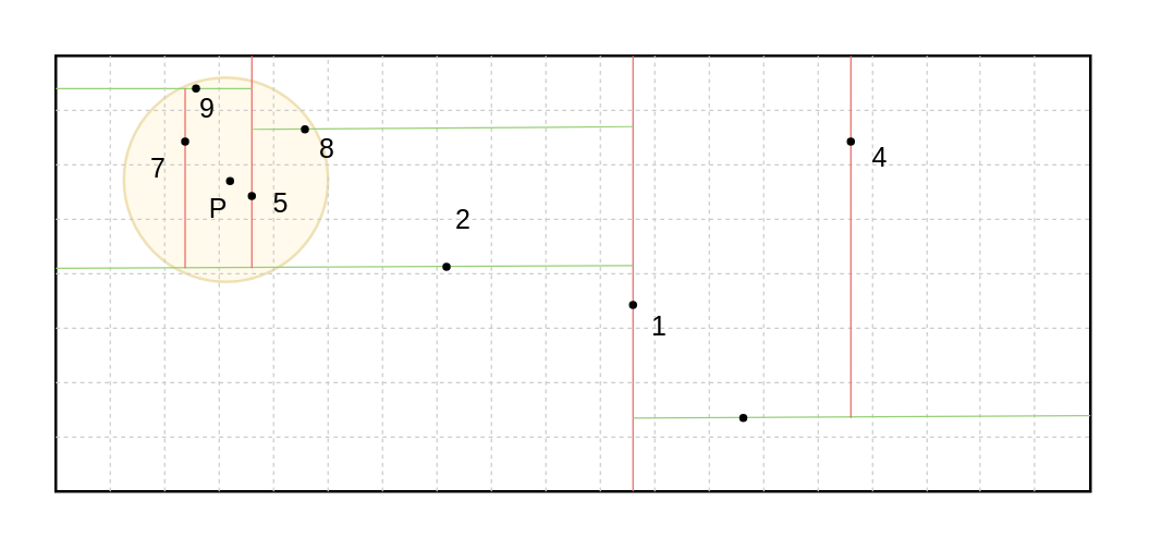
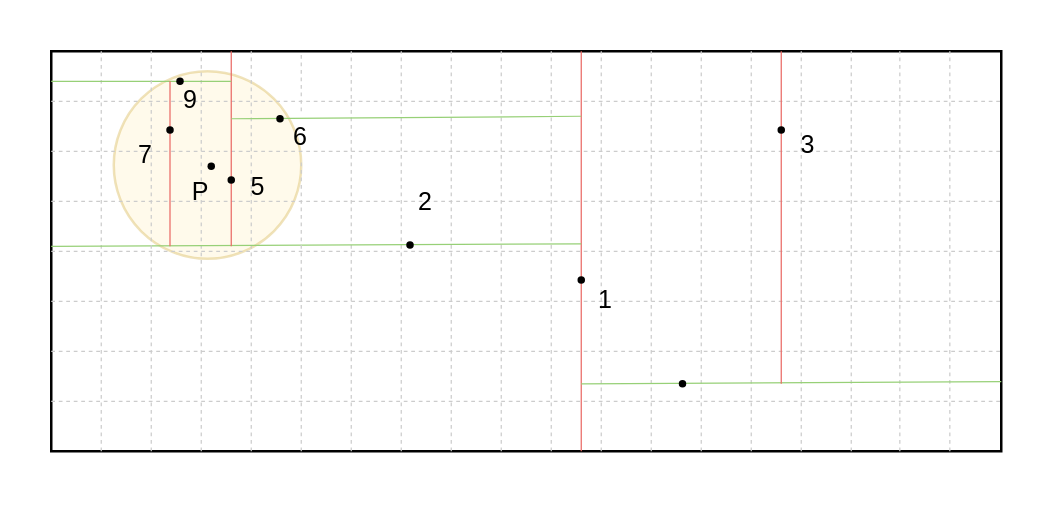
  <mxCell id="0" />
  <mxCell id="1" parent="0" />
  <mxCell id="2" value="" style="ellipse;whiteSpace=wrap;html=1;aspect=fixed;fillColor=#fff2cc;strokeColor=#d6b656;opacity=40;" vertex="1" parent="1"><mxGeometry x="45" y="28" width="75" height="75" as="geometry" /></mxCell>
  <mxCell id="3" value="" style="rounded=0;whiteSpace=wrap;html=1;fillColor=none;movable=0;resizable=1;rotatable=1;deletable=1;editable=1;locked=0;connectable=1;" vertex="1" parent="1"><mxGeometry x="20" y="20" width="380" height="160" as="geometry" /></mxCell>
  <mxCell id="4" value="" style="endArrow=none;dashed=1;html=1;rounded=0;strokeWidth=0.5;strokeColor=#CCCCCC;" edge="1" parent="1" target="3"><mxGeometry width="50" height="50" relative="1" as="geometry"><mxPoint x="40" y="180" as="sourcePoint" /><mxPoint x="90" y="130" as="targetPoint" /><Array as="points"><mxPoint x="40" y="20" /></Array></mxGeometry></mxCell>
  <mxCell id="5" value="" style="endArrow=none;dashed=1;html=1;rounded=0;strokeWidth=0.5;strokeColor=#CCCCCC;" edge="1" parent="1"><mxGeometry width="50" height="50" relative="1" as="geometry"><mxPoint x="80" y="180" as="sourcePoint" /><mxPoint x="80" y="20" as="targetPoint" /><Array as="points"><mxPoint x="80" y="20" /></Array></mxGeometry></mxCell>
  <mxCell id="6" value="" style="endArrow=none;dashed=1;html=1;rounded=0;strokeWidth=0.5;strokeColor=#CCCCCC;" edge="1" parent="1"><mxGeometry width="50" height="50" relative="1" as="geometry"><mxPoint x="100" y="180" as="sourcePoint" /><mxPoint x="100" y="20" as="targetPoint" /><Array as="points"><mxPoint x="100" y="20" /></Array></mxGeometry></mxCell>
  <mxCell id="7" value="" style="endArrow=none;dashed=1;html=1;rounded=0;strokeWidth=0.5;strokeColor=#CCCCCC;" edge="1" parent="1" source="52"><mxGeometry width="50" height="50" relative="1" as="geometry"><mxPoint x="120" y="180" as="sourcePoint" /><mxPoint x="120" y="20" as="targetPoint" /><Array as="points"><mxPoint x="120" y="20" /></Array></mxGeometry></mxCell>
  <mxCell id="8" value="" style="endArrow=none;dashed=1;html=1;rounded=0;strokeWidth=0.5;strokeColor=#CCCCCC;" edge="1" parent="1"><mxGeometry width="50" height="50" relative="1" as="geometry"><mxPoint x="140" y="180" as="sourcePoint" /><mxPoint x="140" y="20" as="targetPoint" /><Array as="points"><mxPoint x="140" y="20" /></Array></mxGeometry></mxCell>
  <mxCell id="9" value="" style="endArrow=none;dashed=1;html=1;rounded=0;strokeWidth=0.5;strokeColor=#CCCCCC;" edge="1" parent="1"><mxGeometry width="50" height="50" relative="1" as="geometry"><mxPoint x="160" y="180" as="sourcePoint" /><mxPoint x="160" y="20" as="targetPoint" /><Array as="points"><mxPoint x="160" y="20" /></Array></mxGeometry></mxCell>
  <mxCell id="10" value="" style="endArrow=none;dashed=1;html=1;rounded=0;strokeWidth=0.5;strokeColor=#CCCCCC;" edge="1" parent="1"><mxGeometry width="50" height="50" relative="1" as="geometry"><mxPoint x="180" y="180" as="sourcePoint" /><mxPoint x="180" y="20" as="targetPoint" /><Array as="points"><mxPoint x="180" y="20" /></Array></mxGeometry></mxCell>
  <mxCell id="11" value="" style="endArrow=none;dashed=1;html=1;rounded=0;strokeWidth=0.5;strokeColor=#CCCCCC;" edge="1" parent="1"><mxGeometry width="50" height="50" relative="1" as="geometry"><mxPoint x="200" y="180" as="sourcePoint" /><mxPoint x="200" y="20" as="targetPoint" /><Array as="points"><mxPoint x="200" y="20" /></Array></mxGeometry></mxCell>
  <mxCell id="12" value="" style="endArrow=none;dashed=1;html=1;rounded=0;strokeWidth=0.5;strokeColor=#CCCCCC;" edge="1" parent="1"><mxGeometry width="50" height="50" relative="1" as="geometry"><mxPoint x="220" y="180" as="sourcePoint" /><mxPoint x="220" y="20" as="targetPoint" /><Array as="points"><mxPoint x="220" y="20" /></Array></mxGeometry></mxCell>
  <mxCell id="13" value="" style="endArrow=none;dashed=1;html=1;rounded=0;strokeWidth=0.5;strokeColor=#CCCCCC;" edge="1" parent="1"><mxGeometry width="50" height="50" relative="1" as="geometry"><mxPoint x="240" y="180" as="sourcePoint" /><mxPoint x="240" y="20" as="targetPoint" /><Array as="points"><mxPoint x="240" y="20" /></Array></mxGeometry></mxCell>
  <mxCell id="14" value="" style="endArrow=none;dashed=1;html=1;rounded=0;strokeWidth=0.5;strokeColor=#CCCCCC;" edge="1" parent="1"><mxGeometry width="50" height="50" relative="1" as="geometry"><mxPoint x="260" y="180" as="sourcePoint" /><mxPoint x="260" y="20" as="targetPoint" /><Array as="points"><mxPoint x="260" y="20" /></Array></mxGeometry></mxCell>
  <mxCell id="15" value="" style="endArrow=none;dashed=1;html=1;rounded=0;strokeWidth=0.5;strokeColor=#CCCCCC;" edge="1" parent="1"><mxGeometry width="50" height="50" relative="1" as="geometry"><mxPoint x="280" y="180" as="sourcePoint" /><mxPoint x="280" y="20" as="targetPoint" /><Array as="points"><mxPoint x="280" y="20" /></Array></mxGeometry></mxCell>
  <mxCell id="16" value="" style="endArrow=none;dashed=1;html=1;rounded=0;strokeWidth=0.5;strokeColor=#CCCCCC;" edge="1" parent="1"><mxGeometry width="50" height="50" relative="1" as="geometry"><mxPoint x="300" y="180" as="sourcePoint" /><mxPoint x="300" y="20" as="targetPoint" /><Array as="points"><mxPoint x="300" y="20" /></Array></mxGeometry></mxCell>
  <mxCell id="17" value="" style="endArrow=none;dashed=1;html=1;rounded=0;strokeWidth=0.5;strokeColor=#CCCCCC;" edge="1" parent="1"><mxGeometry width="50" height="50" relative="1" as="geometry"><mxPoint x="320" y="180" as="sourcePoint" /><mxPoint x="320" y="20" as="targetPoint" /><Array as="points"><mxPoint x="320" y="20" /></Array></mxGeometry></mxCell>
  <mxCell id="18" value="" style="endArrow=none;dashed=1;html=1;rounded=0;strokeWidth=0.5;strokeColor=#CCCCCC;" edge="1" parent="1"><mxGeometry width="50" height="50" relative="1" as="geometry"><mxPoint x="340" y="180" as="sourcePoint" /><mxPoint x="340" y="20" as="targetPoint" /><Array as="points"><mxPoint x="340" y="20" /></Array></mxGeometry></mxCell>
  <mxCell id="19" value="" style="endArrow=none;dashed=1;html=1;rounded=0;strokeWidth=0.5;strokeColor=#CCCCCC;" edge="1" parent="1"><mxGeometry width="50" height="50" relative="1" as="geometry"><mxPoint x="359.43" y="180" as="sourcePoint" /><mxPoint x="359.43" y="20" as="targetPoint" /><Array as="points"><mxPoint x="359.43" y="20" /></Array></mxGeometry></mxCell>
  <mxCell id="20" value="" style="endArrow=none;dashed=1;html=1;rounded=0;strokeWidth=0.5;strokeColor=#CCCCCC;" edge="1" parent="1"><mxGeometry width="50" height="50" relative="1" as="geometry"><mxPoint x="379.43" y="180" as="sourcePoint" /><mxPoint x="379.43" y="20" as="targetPoint" /><Array as="points"><mxPoint x="379.43" y="20" /></Array></mxGeometry></mxCell>
  <mxCell id="21" value="" style="endArrow=none;dashed=1;html=1;rounded=0;strokeWidth=0.5;strokeColor=#CCCCCC;" edge="1" parent="1"><mxGeometry width="50" height="50" relative="1" as="geometry"><mxPoint x="20" y="40" as="sourcePoint" /><mxPoint x="400" y="40" as="targetPoint" /></mxGeometry></mxCell>
  <mxCell id="22" value="" style="endArrow=none;dashed=1;html=1;rounded=0;strokeWidth=0.5;strokeColor=#CCCCCC;" edge="1" parent="1"><mxGeometry width="50" height="50" relative="1" as="geometry"><mxPoint x="20" y="60" as="sourcePoint" /><mxPoint x="400" y="60" as="targetPoint" /></mxGeometry></mxCell>
  <mxCell id="23" value="" style="endArrow=none;dashed=1;html=1;rounded=0;strokeWidth=0.5;strokeColor=#CCCCCC;" edge="1" parent="1"><mxGeometry width="50" height="50" relative="1" as="geometry"><mxPoint x="20" y="80" as="sourcePoint" /><mxPoint x="400" y="80" as="targetPoint" /></mxGeometry></mxCell>
  <mxCell id="24" value="" style="endArrow=none;dashed=1;html=1;rounded=0;strokeWidth=0.5;strokeColor=#CCCCCC;" edge="1" parent="1"><mxGeometry width="50" height="50" relative="1" as="geometry"><mxPoint x="20" y="100" as="sourcePoint" /><mxPoint x="400" y="100" as="targetPoint" /></mxGeometry></mxCell>
  <mxCell id="25" value="" style="endArrow=none;dashed=1;html=1;rounded=0;strokeWidth=0.5;strokeColor=#CCCCCC;" edge="1" parent="1"><mxGeometry width="50" height="50" relative="1" as="geometry"><mxPoint x="20" y="120" as="sourcePoint" /><mxPoint x="400" y="120" as="targetPoint" /></mxGeometry></mxCell>
  <mxCell id="26" value="" style="endArrow=none;dashed=1;html=1;rounded=0;strokeWidth=0.5;strokeColor=#CCCCCC;" edge="1" parent="1"><mxGeometry width="50" height="50" relative="1" as="geometry"><mxPoint x="20" y="140" as="sourcePoint" /><mxPoint x="400" y="140" as="targetPoint" /></mxGeometry></mxCell>
  <mxCell id="27" value="" style="endArrow=none;dashed=1;html=1;rounded=0;strokeWidth=0.5;strokeColor=#CCCCCC;" edge="1" parent="1"><mxGeometry width="50" height="50" relative="1" as="geometry"><mxPoint x="20" y="160" as="sourcePoint" /><mxPoint x="400" y="160" as="targetPoint" /></mxGeometry></mxCell>
  <mxCell id="28" value="" style="endArrow=none;html=1;rounded=0;strokeWidth=0.5;strokeColor=#EA6B66;" edge="1" parent="1"><mxGeometry width="50" height="50" relative="1" as="geometry"><mxPoint x="232" y="180" as="sourcePoint" /><mxPoint x="232" y="20" as="targetPoint" /></mxGeometry></mxCell>
  <mxCell id="29" value="" style="endArrow=none;html=1;rounded=0;strokeWidth=0.5;entryX=1;entryY=0.826;entryDx=0;entryDy=0;entryPerimeter=0;strokeColor=#97D077;" edge="1" parent="1" target="3"><mxGeometry width="50" height="50" relative="1" as="geometry"><mxPoint x="232" y="153" as="sourcePoint" /><mxPoint x="412" y="152" as="targetPoint" /></mxGeometry></mxCell>
  <mxCell id="30" value="" style="endArrow=none;html=1;rounded=0;strokeWidth=0.5;strokeColor=#EA6B66;" edge="1" parent="1"><mxGeometry width="50" height="50" relative="1" as="geometry"><mxPoint x="312" y="153" as="sourcePoint" /><mxPoint x="312" y="20" as="targetPoint" /></mxGeometry></mxCell>
  <mxCell id="31" value="" style="endArrow=none;html=1;rounded=0;strokeWidth=0.5;strokeColor=#97D077;" edge="1" parent="1"><mxGeometry width="50" height="50" relative="1" as="geometry"><mxPoint x="20" y="98" as="sourcePoint" /><mxPoint x="232" y="97" as="targetPoint" /></mxGeometry></mxCell>
  <mxCell id="32" value="" style="endArrow=none;html=1;rounded=0;strokeWidth=0.5;strokeColor=#EA6B66;" edge="1" parent="1"><mxGeometry width="50" height="50" relative="1" as="geometry"><mxPoint x="92" y="98" as="sourcePoint" /><mxPoint x="92" y="20" as="targetPoint" /></mxGeometry></mxCell>
  <mxCell id="33" value="" style="endArrow=none;html=1;rounded=0;strokeWidth=0.5;strokeColor=#97D077;" edge="1" parent="1"><mxGeometry width="50" height="50" relative="1" as="geometry"><mxPoint x="92" y="47" as="sourcePoint" /><mxPoint x="232" y="46" as="targetPoint" /></mxGeometry></mxCell>
  <mxCell id="34" value="" style="endArrow=none;html=1;rounded=0;strokeWidth=0.5;strokeColor=#97D077;" edge="1" parent="1"><mxGeometry width="50" height="50" relative="1" as="geometry"><mxPoint x="20" y="32" as="sourcePoint" /><mxPoint x="92" y="32" as="targetPoint" /></mxGeometry></mxCell>
  <mxCell id="35" value="" style="endArrow=none;html=1;rounded=0;strokeWidth=0.5;strokeColor=#EA6B66;" edge="1" parent="1"><mxGeometry width="50" height="50" relative="1" as="geometry"><mxPoint x="67.5" y="98" as="sourcePoint" /><mxPoint x="67.5" y="32" as="targetPoint" /></mxGeometry></mxCell>
  <mxCell id="36" value="" style="ellipse;whiteSpace=wrap;html=1;aspect=fixed;strokeColor=none;fillColor=#000000;" vertex="1" parent="1"><mxGeometry x="70" y="30.5" width="3" height="3" as="geometry" /></mxCell>
  <mxCell id="37" value="" style="ellipse;whiteSpace=wrap;html=1;aspect=fixed;strokeColor=none;fillColor=#000000;" vertex="1" parent="1"><mxGeometry x="66" y="50" width="3" height="3" as="geometry" /></mxCell>
  <mxCell id="38" value="" style="ellipse;whiteSpace=wrap;html=1;aspect=fixed;strokeColor=none;fillColor=#000000;" vertex="1" parent="1"><mxGeometry x="90.5" y="70" width="3" height="3" as="geometry" /></mxCell>
  <mxCell id="39" value="" style="ellipse;whiteSpace=wrap;html=1;aspect=fixed;strokeColor=none;fillColor=#000000;" vertex="1" parent="1"><mxGeometry x="110" y="45.5" width="3" height="3" as="geometry" /></mxCell>
  <mxCell id="40" value="" style="ellipse;whiteSpace=wrap;html=1;aspect=fixed;strokeColor=none;fillColor=#000000;" vertex="1" parent="1"><mxGeometry x="162" y="96" width="3" height="3" as="geometry" /></mxCell>
  <mxCell id="41" value="" style="ellipse;whiteSpace=wrap;html=1;aspect=fixed;strokeColor=none;fillColor=#000000;" vertex="1" parent="1"><mxGeometry x="230.5" y="110" width="3" height="3" as="geometry" /></mxCell>
  <mxCell id="42" value="" style="ellipse;whiteSpace=wrap;html=1;aspect=fixed;strokeColor=none;fillColor=#000000;" vertex="1" parent="1"><mxGeometry x="310.5" y="50" width="3" height="3" as="geometry" /></mxCell>
  <mxCell id="43" value="" style="ellipse;whiteSpace=wrap;html=1;aspect=fixed;strokeColor=none;fillColor=#000000;" vertex="1" parent="1"><mxGeometry x="271" y="151.5" width="3" height="3" as="geometry" /></mxCell>
  <mxCell id="44" value="1" style="text;strokeColor=none;align=center;fillColor=none;html=1;verticalAlign=middle;whiteSpace=wrap;rounded=0;fontSize=10;" vertex="1" parent="1"><mxGeometry x="232" y="109" width="20" height="20" as="geometry" /></mxCell>
  <mxCell id="45" value="2" style="text;strokeColor=none;align=center;fillColor=none;html=1;verticalAlign=middle;whiteSpace=wrap;rounded=0;fontSize=10;" vertex="1" parent="1"><mxGeometry x="160" y="70" width="20" height="20" as="geometry" /></mxCell>
- <mxCell id="46" value="4" style="text;strokeColor=none;align=center;fillColor=none;html=1;verticalAlign=middle;whiteSpace=wrap;rounded=0;fontSize=10;" vertex="1" parent="1"><mxGeometry x="313" y="47" width="20" height="20" as="geometry" /></mxCell>
+ <mxCell id="46" value="3" style="text;strokeColor=none;align=center;fillColor=none;html=1;verticalAlign=middle;whiteSpace=wrap;rounded=0;fontSize=10;" vertex="1" parent="1"><mxGeometry x="313" y="47" width="20" height="20" as="geometry" /></mxCell>
  <mxCell id="47" value="5" style="text;strokeColor=none;align=center;fillColor=none;html=1;verticalAlign=middle;whiteSpace=wrap;rounded=0;fontSize=10;" vertex="1" parent="1"><mxGeometry x="93" y="64" width="20" height="20" as="geometry" /></mxCell>
  <mxCell id="48" value="9" style="text;strokeColor=none;align=center;fillColor=none;html=1;verticalAlign=middle;whiteSpace=wrap;rounded=0;fontSize=10;" vertex="1" parent="1"><mxGeometry x="66" y="29" width="20" height="20" as="geometry" /></mxCell>
  <mxCell id="49" value="" style="endArrow=none;dashed=1;html=1;rounded=0;strokeWidth=0.5;strokeColor=#CCCCCC;" edge="1" parent="1"><mxGeometry width="50" height="50" relative="1" as="geometry"><mxPoint x="60" y="180" as="sourcePoint" /><mxPoint x="60" y="20" as="targetPoint" /><Array as="points" /></mxGeometry></mxCell>
  <mxCell id="50" value="7" style="text;strokeColor=none;align=center;fillColor=none;html=1;verticalAlign=middle;whiteSpace=wrap;rounded=0;fontSize=10;" vertex="1" parent="1"><mxGeometry x="48" y="51" width="20" height="20" as="geometry" /></mxCell>
  <mxCell id="51" value="" style="endArrow=none;dashed=1;html=1;rounded=0;strokeWidth=0.5;strokeColor=#CCCCCC;" edge="1" parent="1" target="52"><mxGeometry width="50" height="50" relative="1" as="geometry"><mxPoint x="120" y="180" as="sourcePoint" /><mxPoint x="120" y="20" as="targetPoint" /><Array as="points" /></mxGeometry></mxCell>
- <mxCell id="52" value="8" style="text;strokeColor=none;align=center;fillColor=none;html=1;verticalAlign=middle;whiteSpace=wrap;rounded=0;fontSize=10;" vertex="1" parent="1"><mxGeometry x="110" y="44" width="20" height="20" as="geometry" /></mxCell>
+ <mxCell id="52" value="6" style="text;strokeColor=none;align=center;fillColor=none;html=1;verticalAlign=middle;whiteSpace=wrap;rounded=0;fontSize=10;" vertex="1" parent="1"><mxGeometry x="110" y="44" width="20" height="20" as="geometry" /></mxCell>
  <mxCell id="53" value="" style="ellipse;whiteSpace=wrap;html=1;aspect=fixed;strokeColor=none;fillColor=#000000;" vertex="1" parent="1"><mxGeometry x="82.5" y="64.5" width="3" height="3" as="geometry" /></mxCell>
  <mxCell id="54" value="P" style="text;strokeColor=none;align=center;fillColor=none;html=1;verticalAlign=middle;whiteSpace=wrap;rounded=0;fontSize=10;" vertex="1" parent="1"><mxGeometry x="70" y="66" width="20" height="20" as="geometry" /></mxCell>
